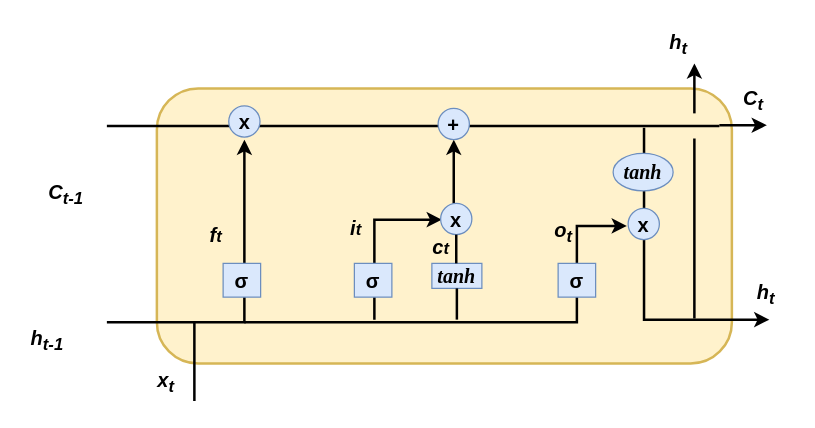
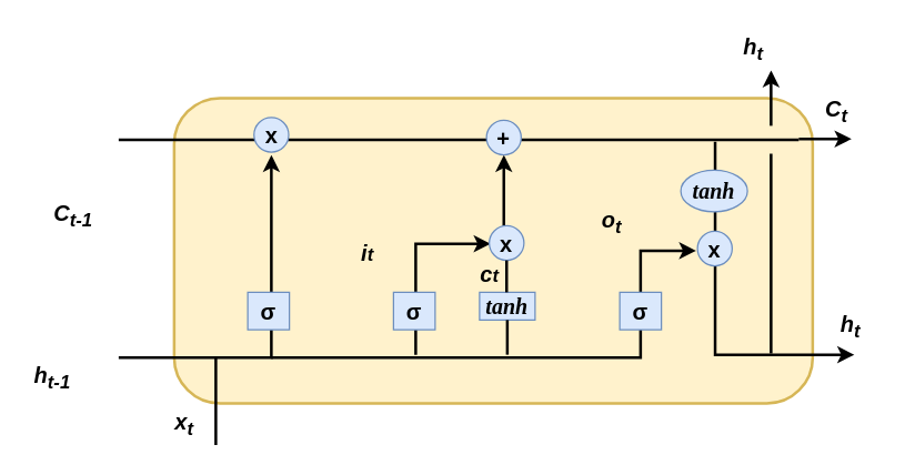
  <mxCell id="0" />
  <mxCell id="1" parent="0" />
  <mxCell id="2" value="" style="rounded=1;whiteSpace=wrap;html=1;fillColor=#fff2cc;strokeColor=#d6b656;shadow=0;sketch=0;strokeWidth=2;" vertex="1" parent="1"><mxGeometry x="125" y="70" width="460" height="220" as="geometry" /></mxCell>
  <mxCell id="3" value="" style="edgeStyle=elbowEdgeStyle;elbow=vertical;endArrow=classic;html=1;rounded=0;strokeWidth=2;" edge="1" parent="1"><mxGeometry width="50" height="50" relative="1" as="geometry"><mxPoint x="155" y="320" as="sourcePoint" /><mxPoint x="195" y="111" as="targetPoint" /><Array as="points"><mxPoint x="185" y="257" /></Array></mxGeometry></mxCell>
  <mxCell id="4" value="" style="line;strokeWidth=2;html=1;" vertex="1" parent="1"><mxGeometry x="85" y="252" width="70" height="10" as="geometry" /></mxCell>
  <mxCell id="5" value="&lt;span lang=&quot;EN-US&quot; style=&quot;font-family: &amp;#34;times new roman&amp;#34; , serif&quot;&gt;&lt;span style=&quot;font-family: &amp;#34;helvetica&amp;#34; ; font-size: 16px ; text-align: left&quot;&gt;&lt;b&gt;σ&lt;/b&gt;&lt;/span&gt;&lt;br&gt;&lt;/span&gt;" style="rounded=0;whiteSpace=wrap;html=1;fillColor=#dae8fc;strokeColor=#6c8ebf;" vertex="1" parent="1"><mxGeometry x="178" y="210" width="30" height="27" as="geometry" /></mxCell>
  <mxCell id="6" value="" style="line;strokeWidth=2;html=1;fontSize=16;" vertex="1" parent="1"><mxGeometry x="85" y="95" width="490" height="10" as="geometry" /></mxCell>
  <mxCell id="7" value="" style="edgeStyle=elbowEdgeStyle;elbow=horizontal;endArrow=classic;html=1;rounded=0;fontSize=16;strokeWidth=2;" edge="1" parent="1"><mxGeometry width="50" height="50" relative="1" as="geometry"><mxPoint x="195" y="257" as="sourcePoint" /><mxPoint x="501" y="180" as="targetPoint" /><Array as="points"><mxPoint x="461" y="230" /><mxPoint x="391" y="170" /></Array></mxGeometry></mxCell>
  <mxCell id="8" value="" style="edgeStyle=segmentEdgeStyle;endArrow=classic;html=1;rounded=0;fontSize=16;strokeWidth=2;startArrow=none;entryX=0.5;entryY=1;entryDx=0;entryDy=0;" edge="1" parent="1" source="32" target="14"><mxGeometry width="50" height="50" relative="1" as="geometry"><mxPoint x="365" y="255" as="sourcePoint" /><mxPoint x="365" y="125" as="targetPoint" /></mxGeometry></mxCell>
  <mxCell id="9" value="" style="edgeStyle=elbowEdgeStyle;elbow=horizontal;endArrow=classic;html=1;rounded=0;fontSize=16;strokeWidth=2;" edge="1" parent="1"><mxGeometry width="50" height="50" relative="1" as="geometry"><mxPoint x="299" y="255" as="sourcePoint" /><mxPoint x="353" y="175" as="targetPoint" /><Array as="points"><mxPoint x="299" y="205" /></Array></mxGeometry></mxCell>
  <mxCell id="10" value="&lt;span lang=&quot;EN-US&quot; style=&quot;font-family: &amp;#34;times new roman&amp;#34; , serif&quot;&gt;&lt;span style=&quot;font-family: &amp;#34;helvetica&amp;#34; ; font-size: 16px ; text-align: left&quot;&gt;&lt;b&gt;σ&lt;/b&gt;&lt;/span&gt;&lt;br&gt;&lt;/span&gt;" style="rounded=0;whiteSpace=wrap;html=1;fillColor=#dae8fc;strokeColor=#6c8ebf;" vertex="1" parent="1"><mxGeometry x="283" y="210" width="30" height="27" as="geometry" /></mxCell>
  <mxCell id="11" value="&lt;span lang=&quot;EN-US&quot; style=&quot;font-family: &amp;#34;times new roman&amp;#34; , serif&quot;&gt;&lt;font size=&quot;1&quot;&gt;&lt;b style=&quot;font-size: 16px&quot;&gt;&lt;i&gt;tanh&lt;/i&gt;&lt;/b&gt;&lt;/font&gt;&lt;br&gt;&lt;/span&gt;" style="rounded=0;whiteSpace=wrap;html=1;fillColor=#dae8fc;strokeColor=#6c8ebf;" vertex="1" parent="1"><mxGeometry x="345" y="210" width="40" height="20" as="geometry" /></mxCell>
  <mxCell id="12" value="" style="edgeStyle=segmentEdgeStyle;endArrow=none;html=1;rounded=0;fontSize=16;strokeWidth=2;" edge="1" parent="1" target="11"><mxGeometry width="50" height="50" relative="1" as="geometry"><mxPoint x="365" y="255" as="sourcePoint" /><mxPoint x="365" y="125" as="targetPoint" /></mxGeometry></mxCell>
  <mxCell id="13" value="&lt;span lang=&quot;EN-US&quot; style=&quot;font-family: &amp;#34;times new roman&amp;#34; , serif&quot;&gt;&lt;span style=&quot;font-family: &amp;#34;helvetica&amp;#34; ; font-size: 16px ; text-align: left&quot;&gt;&lt;b&gt;σ&lt;/b&gt;&lt;/span&gt;&lt;br&gt;&lt;/span&gt;" style="rounded=0;whiteSpace=wrap;html=1;fillColor=#dae8fc;strokeColor=#6c8ebf;" vertex="1" parent="1"><mxGeometry x="446" y="210" width="30" height="27" as="geometry" /></mxCell>
  <mxCell id="14" value="&lt;b&gt;+&lt;/b&gt;" style="ellipse;whiteSpace=wrap;html=1;aspect=fixed;fontSize=16;fillColor=#dae8fc;strokeColor=#6c8ebf;" vertex="1" parent="1"><mxGeometry x="350" y="86" width="25" height="25" as="geometry" /></mxCell>
  <mxCell id="15" value="" style="edgeStyle=elbowEdgeStyle;elbow=vertical;endArrow=classic;html=1;rounded=0;fontSize=16;strokeWidth=2;exitX=0.877;exitY=0.64;exitDx=0;exitDy=0;exitPerimeter=0;" edge="1" parent="1" source="6"><mxGeometry width="50" height="50" relative="1" as="geometry"><mxPoint x="515" y="120" as="sourcePoint" /><mxPoint x="615" y="255" as="targetPoint" /><Array as="points"><mxPoint x="525" y="255" /></Array></mxGeometry></mxCell>
  <mxCell id="16" value="&lt;b style=&quot;font-family: &amp;#34;times new roman&amp;#34; , serif&quot;&gt;&lt;i&gt;tanh&lt;/i&gt;&lt;/b&gt;" style="ellipse;whiteSpace=wrap;html=1;fontSize=16;fillColor=#dae8fc;strokeColor=#6c8ebf;" vertex="1" parent="1"><mxGeometry x="490" y="122" width="48" height="30" as="geometry" /></mxCell>
  <mxCell id="17" value="" style="endArrow=none;html=1;rounded=0;fontSize=16;strokeWidth=2;edgeStyle=orthogonalEdgeStyle;" edge="1" parent="1"><mxGeometry width="50" height="50" relative="1" as="geometry"><mxPoint x="555" y="244" as="sourcePoint" /><mxPoint x="555" y="110" as="targetPoint" /><Array as="points"><mxPoint x="555" y="254" /><mxPoint x="555" y="204" /></Array></mxGeometry></mxCell>
  <mxCell id="18" value="" style="endArrow=classic;html=1;rounded=0;fontSize=16;strokeWidth=2;edgeStyle=orthogonalEdgeStyle;" edge="1" parent="1"><mxGeometry width="50" height="50" relative="1" as="geometry"><mxPoint x="555" y="90" as="sourcePoint" /><mxPoint x="555" y="50" as="targetPoint" /></mxGeometry></mxCell>
  <mxCell id="19" value="" style="endArrow=classic;html=1;rounded=0;fontSize=16;strokeWidth=2;edgeStyle=orthogonalEdgeStyle;" edge="1" parent="1"><mxGeometry width="50" height="50" relative="1" as="geometry"><mxPoint x="575" y="99.5" as="sourcePoint" /><mxPoint x="613" y="99.5" as="targetPoint" /></mxGeometry></mxCell>
  <mxCell id="20" value="&lt;b&gt;&lt;i&gt;h&lt;sub&gt;t&lt;/sub&gt;&lt;/i&gt;&lt;/b&gt;" style="text;html=1;strokeColor=none;fillColor=none;align=center;verticalAlign=middle;whiteSpace=wrap;rounded=0;shadow=0;glass=0;sketch=0;fontSize=16;" vertex="1" parent="1"><mxGeometry x="525" y="20" width="35" height="30" as="geometry" /></mxCell>
  <mxCell id="21" value="&lt;b&gt;&lt;i&gt;C&lt;sub&gt;t&lt;/sub&gt;&lt;/i&gt;&lt;/b&gt;" style="text;html=1;strokeColor=none;fillColor=none;align=center;verticalAlign=middle;whiteSpace=wrap;rounded=0;shadow=0;glass=0;sketch=0;fontSize=16;" vertex="1" parent="1"><mxGeometry x="585" y="65" width="35" height="30" as="geometry" /></mxCell>
  <mxCell id="22" value="&lt;b&gt;&lt;i&gt;h&lt;sub&gt;t&lt;/sub&gt;&lt;/i&gt;&lt;/b&gt;" style="text;html=1;strokeColor=none;fillColor=none;align=center;verticalAlign=middle;whiteSpace=wrap;rounded=0;shadow=0;glass=0;sketch=0;fontSize=16;" vertex="1" parent="1"><mxGeometry x="595" y="220" width="35" height="30" as="geometry" /></mxCell>
  <mxCell id="23" value="&lt;b&gt;&lt;i&gt;h&lt;sub&gt;t-1&lt;/sub&gt;&lt;/i&gt;&lt;/b&gt;" style="text;html=1;strokeColor=none;fillColor=none;align=center;verticalAlign=middle;whiteSpace=wrap;rounded=0;shadow=0;glass=0;sketch=0;fontSize=16;" vertex="1" parent="1"><mxGeometry x="20" y="257" width="35" height="30" as="geometry" /></mxCell>
  <mxCell id="24" value="&lt;b&gt;&lt;i&gt;C&lt;sub&gt;t-1&lt;/sub&gt;&lt;/i&gt;&lt;/b&gt;" style="text;html=1;strokeColor=none;fillColor=none;align=center;verticalAlign=middle;whiteSpace=wrap;rounded=0;shadow=0;glass=0;sketch=0;fontSize=16;" vertex="1" parent="1"><mxGeometry x="35" y="140" width="35" height="30" as="geometry" /></mxCell>
  <mxCell id="25" value="&lt;b&gt;&lt;i&gt;x&lt;sub&gt;t&lt;/sub&gt;&lt;/i&gt;&lt;/b&gt;" style="text;html=1;strokeColor=none;fillColor=none;align=center;verticalAlign=middle;whiteSpace=wrap;rounded=0;shadow=0;glass=0;sketch=0;fontSize=16;" vertex="1" parent="1"><mxGeometry x="115" y="290" width="35" height="30" as="geometry" /></mxCell>
- <mxCell id="26" value="&lt;b&gt;&lt;sub&gt;&lt;i&gt;&lt;span style=&quot;font-size: 16px&quot;&gt;f&lt;/span&gt;t&lt;/i&gt;&lt;/sub&gt;&lt;/b&gt;" style="text;html=1;strokeColor=none;fillColor=none;align=center;verticalAlign=middle;whiteSpace=wrap;rounded=0;shadow=0;glass=0;sketch=0;fontSize=16;" vertex="1" parent="1"><mxGeometry x="155" y="170" width="35" height="30" as="geometry" /></mxCell>
- <mxCell id="27" value="&lt;b&gt;&lt;sub&gt;&lt;i&gt;&lt;span style=&quot;font-size: 16px&quot;&gt;i&lt;/span&gt;t&lt;/i&gt;&lt;/sub&gt;&lt;/b&gt;" style="text;html=1;strokeColor=none;fillColor=none;align=center;verticalAlign=middle;whiteSpace=wrap;rounded=0;shadow=0;glass=0;sketch=0;fontSize=16;" vertex="1" parent="1"><mxGeometry x="267" y="165" width="35" height="30" as="geometry" /></mxCell>
+ <mxCell id="27" value="&lt;b&gt;&lt;sub&gt;&lt;i&gt;&lt;span style=&quot;font-size: 16px&quot;&gt;i&lt;/span&gt;t&lt;/i&gt;&lt;/sub&gt;&lt;/b&gt;" style="text;html=1;strokeColor=none;fillColor=none;align=center;verticalAlign=middle;whiteSpace=wrap;rounded=0;shadow=0;glass=0;sketch=0;fontSize=16;" vertex="1" parent="1"><mxGeometry x="247" y="165" width="35" height="30" as="geometry" /></mxCell>
  <mxCell id="28" value="&lt;b&gt;&lt;sub&gt;&lt;i&gt;&lt;span style=&quot;font-size: 16px&quot;&gt;c&lt;/span&gt;t&lt;/i&gt;&lt;/sub&gt;&lt;/b&gt;" style="text;html=1;strokeColor=none;fillColor=none;align=center;verticalAlign=middle;whiteSpace=wrap;rounded=0;shadow=0;glass=0;sketch=0;fontSize=16;" vertex="1" parent="1"><mxGeometry x="335" y="180" width="35" height="30" as="geometry" /></mxCell>
- <mxCell id="29" value="&lt;b&gt;&lt;i&gt;o&lt;sub&gt;t&lt;/sub&gt;&lt;/i&gt;&lt;/b&gt;" style="text;html=1;strokeColor=none;fillColor=none;align=center;verticalAlign=middle;whiteSpace=wrap;rounded=0;shadow=0;glass=0;sketch=0;fontSize=16;" vertex="1" parent="1"><mxGeometry x="433" y="170" width="35" height="30" as="geometry" /></mxCell>
+ <mxCell id="29" value="&lt;b&gt;&lt;i&gt;o&lt;sub&gt;t&lt;/sub&gt;&lt;/i&gt;&lt;/b&gt;" style="text;html=1;strokeColor=none;fillColor=none;align=center;verticalAlign=middle;whiteSpace=wrap;rounded=0;shadow=0;glass=0;sketch=0;fontSize=16;" vertex="1" parent="1"><mxGeometry x="423" y="145" width="35" height="30" as="geometry" /></mxCell>
  <mxCell id="30" value="&lt;b&gt;x&lt;/b&gt;" style="ellipse;whiteSpace=wrap;html=1;aspect=fixed;fontSize=16;fillColor=#dae8fc;strokeColor=#6c8ebf;" vertex="1" parent="1"><mxGeometry x="182.5" y="84" width="25" height="25" as="geometry" /></mxCell>
  <mxCell id="31" value="&lt;b&gt;x&lt;/b&gt;" style="ellipse;whiteSpace=wrap;html=1;aspect=fixed;fontSize=16;fillColor=#dae8fc;strokeColor=#6c8ebf;" vertex="1" parent="1"><mxGeometry x="502" y="166" width="25" height="25" as="geometry" /></mxCell>
  <mxCell id="32" value="&lt;b&gt;x&lt;/b&gt;" style="ellipse;whiteSpace=wrap;html=1;aspect=fixed;fontSize=16;fillColor=#dae8fc;strokeColor=#6c8ebf;" vertex="1" parent="1"><mxGeometry x="352" y="162" width="25" height="25" as="geometry" /></mxCell>
  <mxCell id="33" value="" style="edgeStyle=segmentEdgeStyle;endArrow=none;html=1;rounded=0;fontSize=16;strokeWidth=2;startArrow=none;entryX=0.5;entryY=1;entryDx=0;entryDy=0;" edge="1" parent="1" source="11" target="32"><mxGeometry width="50" height="50" relative="1" as="geometry"><mxPoint x="362.5" y="210" as="sourcePoint" /><mxPoint x="362.5" y="111" as="targetPoint" /></mxGeometry></mxCell>
